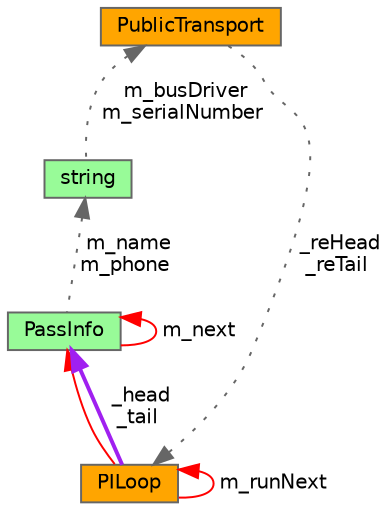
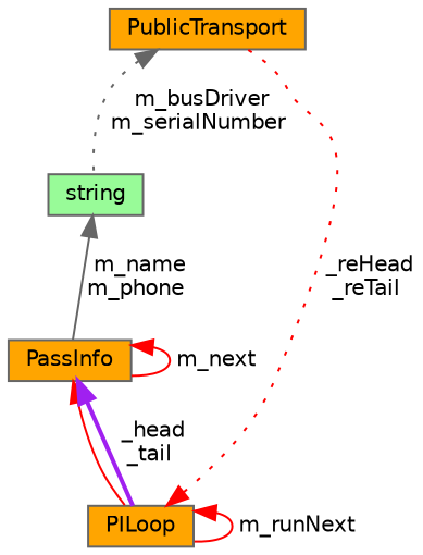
  digraph {
    node [color=gray40 fillcolor=orange fontname=Helvetica fontsize=10 shape=box style=filled]
    edge [color=red dir=back fontname=Helvetica fontsize=10 labelfontname=Helvetica labelfontsize=10 style=dotted]
    n1 [fontcolor=black height=0.2 label=PublicTransport width=0.4]
    n2 [fillcolor=palegreen height=0.2 label=string width=0.4]
-   n3 [fillcolor=palegreen height=0.2 label=PassInfo width=0.4]
+   n3 [height=0.2 label=PassInfo width=0.4]
    n4 [height=0.2 label=PILoop width=0.4]
    n1 -> n2 [color=gray40 label=" m_busDriver\nm_serialNumber"]
-   n2 -> n3 [color=gray40 label=" m_name\nm_phone"]
+   n2 -> n3 [color=gray40 label=" m_name\nm_phone" style=solid]
    n3 -> n3 [label=" m_next" style=solid]
    n3 -> n4 [style=solid]
    n3 -> n4 [color=purple label=" _head\n_tail" style=bold]
-   n4 -> n1 [color=gray40 label=" _reHead\n_reTail"]
+   n4 -> n1 [label=" _reHead\n_reTail"]
    n4 -> n4 [label=" m_runNext" style=solid]
  }
